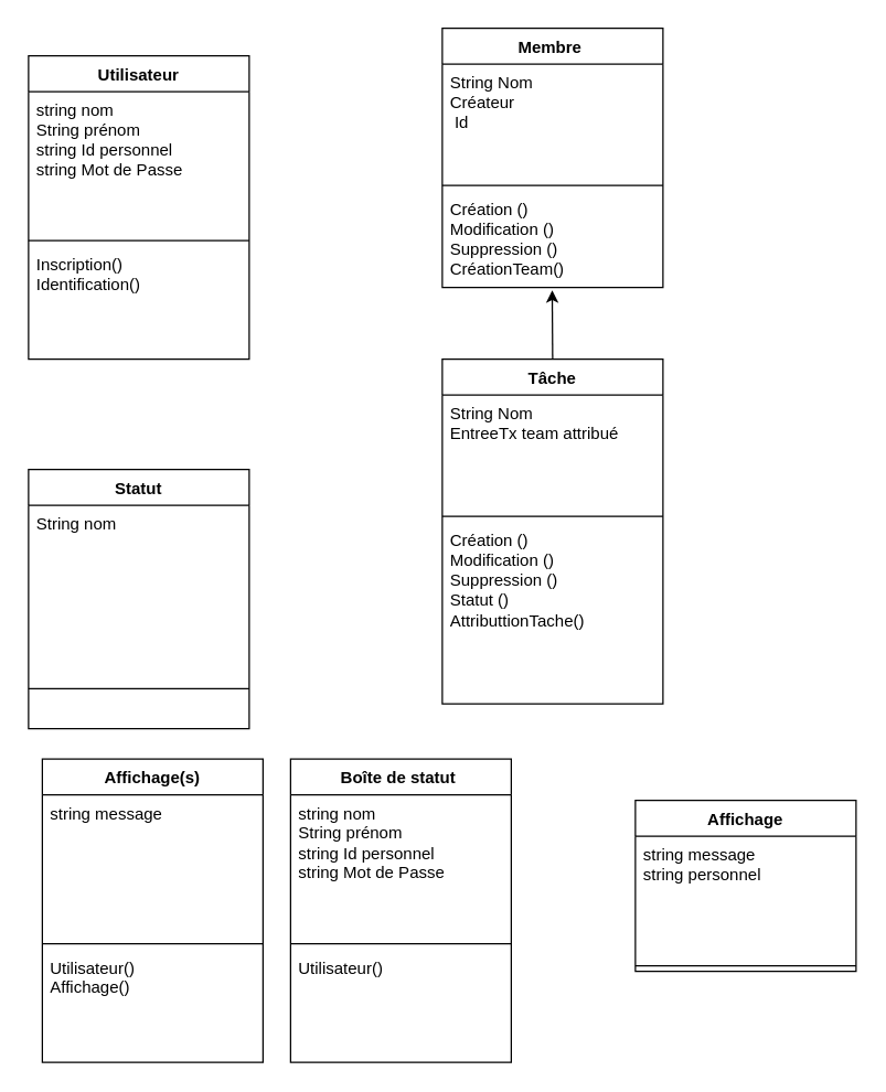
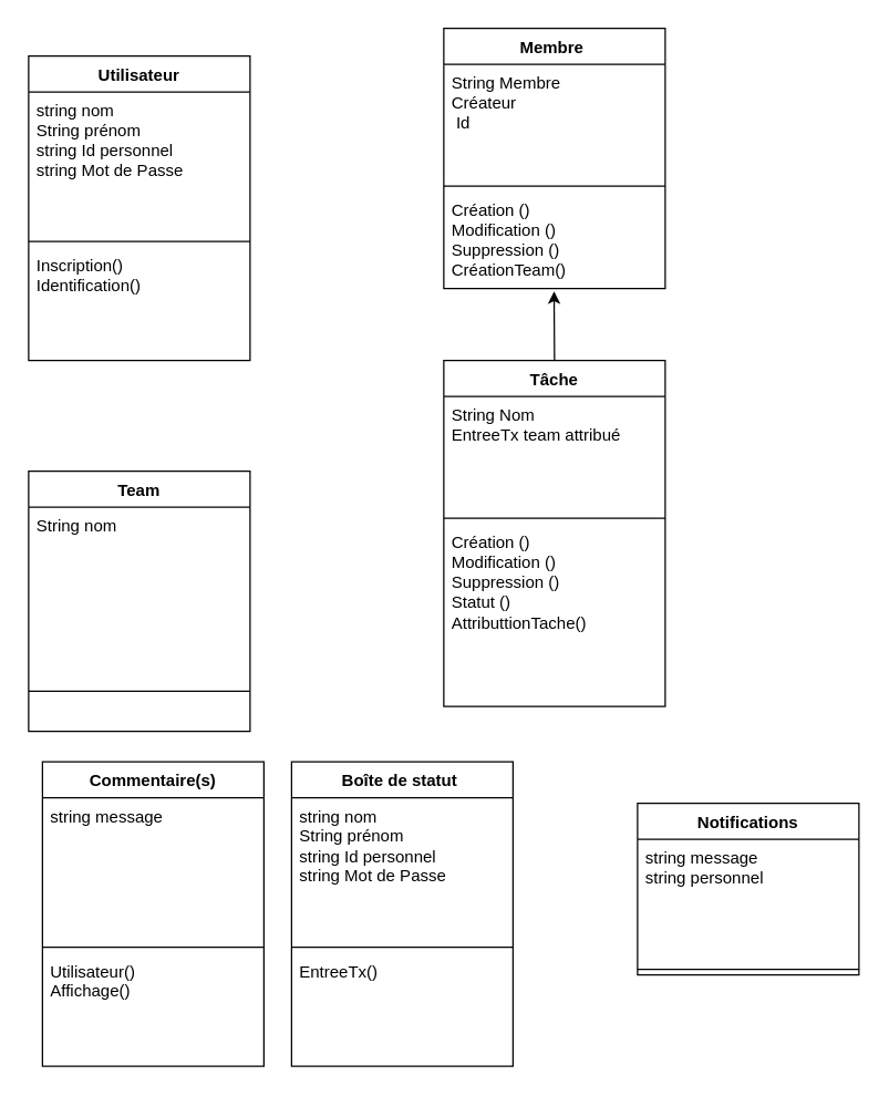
  <mxCell id="0" />
  <mxCell id="1" parent="0" />
  <mxCell id="2" value="Utilisateur" style="swimlane;fontStyle=1;align=center;verticalAlign=top;childLayout=stackLayout;horizontal=1;startSize=26;horizontalStack=0;resizeParent=1;resizeParentMax=0;resizeLast=0;collapsible=1;marginBottom=0;whiteSpace=wrap;html=1;" parent="1" vertex="1"><mxGeometry x="20" y="40" width="160" height="220" as="geometry" /></mxCell>
  <mxCell id="3" value="string nom&lt;br&gt;String prénom&lt;br&gt;string Id personnel&lt;br&gt;string Mot de Passe" style="text;strokeColor=none;fillColor=none;align=left;verticalAlign=top;spacingLeft=4;spacingRight=4;overflow=hidden;rotatable=0;points=[[0,0.5],[1,0.5]];portConstraint=eastwest;whiteSpace=wrap;html=1;" parent="2" vertex="1"><mxGeometry y="26" width="160" height="104" as="geometry" /></mxCell>
  <mxCell id="4" value="" style="line;strokeWidth=1;fillColor=none;align=left;verticalAlign=middle;spacingTop=-1;spacingLeft=3;spacingRight=3;rotatable=0;labelPosition=right;points=[];portConstraint=eastwest;strokeColor=inherit;" parent="2" vertex="1"><mxGeometry y="130" width="160" height="8" as="geometry" /></mxCell>
  <mxCell id="5" value="Inscription()&lt;br&gt;Identification()" style="text;strokeColor=none;fillColor=none;align=left;verticalAlign=top;spacingLeft=4;spacingRight=4;overflow=hidden;rotatable=0;points=[[0,0.5],[1,0.5]];portConstraint=eastwest;whiteSpace=wrap;html=1;" parent="2" vertex="1"><mxGeometry y="138" width="160" height="82" as="geometry" /></mxCell>
  <mxCell id="6" value="Membre&amp;nbsp;" style="swimlane;fontStyle=1;align=center;verticalAlign=top;childLayout=stackLayout;horizontal=1;startSize=26;horizontalStack=0;resizeParent=1;resizeParentMax=0;resizeLast=0;collapsible=1;marginBottom=0;whiteSpace=wrap;html=1;" parent="1" vertex="1"><mxGeometry x="320" y="20" width="160" height="188" as="geometry" /></mxCell>
- <mxCell id="7" value="String Nom&lt;br&gt;Créateur&amp;nbsp;&lt;br&gt;&amp;nbsp;Id&amp;nbsp;&lt;br&gt;&amp;nbsp;&lt;br&gt;&amp;nbsp;" style="text;strokeColor=none;fillColor=none;align=left;verticalAlign=top;spacingLeft=4;spacingRight=4;overflow=hidden;rotatable=0;points=[[0,0.5],[1,0.5]];portConstraint=eastwest;whiteSpace=wrap;html=1;" parent="6" vertex="1"><mxGeometry y="26" width="160" height="84" as="geometry" /></mxCell>
+ <mxCell id="7" value="String Membre&lt;br&gt;Créateur&amp;nbsp;&lt;br&gt;&amp;nbsp;Id&amp;nbsp;&lt;br&gt;&amp;nbsp;&lt;br&gt;&amp;nbsp;" style="text;strokeColor=none;fillColor=none;align=left;verticalAlign=top;spacingLeft=4;spacingRight=4;overflow=hidden;rotatable=0;points=[[0,0.5],[1,0.5]];portConstraint=eastwest;whiteSpace=wrap;html=1;" parent="6" vertex="1"><mxGeometry y="26" width="160" height="84" as="geometry" /></mxCell>
  <mxCell id="8" value="" style="line;strokeWidth=1;fillColor=none;align=left;verticalAlign=middle;spacingTop=-1;spacingLeft=3;spacingRight=3;rotatable=0;labelPosition=right;points=[];portConstraint=eastwest;strokeColor=inherit;" parent="6" vertex="1"><mxGeometry y="110" width="160" height="8" as="geometry" /></mxCell>
  <mxCell id="9" value="Création ()&lt;br&gt;Modification ()&amp;nbsp;&lt;br&gt;Suppression ()&amp;nbsp;&lt;br&gt;CréationTeam()" style="text;strokeColor=none;fillColor=none;align=left;verticalAlign=top;spacingLeft=4;spacingRight=4;overflow=hidden;rotatable=0;points=[[0,0.5],[1,0.5]];portConstraint=eastwest;whiteSpace=wrap;html=1;" parent="6" vertex="1"><mxGeometry y="118" width="160" height="70" as="geometry" /></mxCell>
  <mxCell id="10" value="Tâche" style="swimlane;fontStyle=1;align=center;verticalAlign=top;childLayout=stackLayout;horizontal=1;startSize=26;horizontalStack=0;resizeParent=1;resizeParentMax=0;resizeLast=0;collapsible=1;marginBottom=0;whiteSpace=wrap;html=1;" parent="1" vertex="1"><mxGeometry x="320" y="260" width="160" height="250" as="geometry" /></mxCell>
  <mxCell id="11" value="String Nom&lt;br&gt;EntreeTx team attribué&amp;nbsp;" style="text;strokeColor=none;fillColor=none;align=left;verticalAlign=top;spacingLeft=4;spacingRight=4;overflow=hidden;rotatable=0;points=[[0,0.5],[1,0.5]];portConstraint=eastwest;whiteSpace=wrap;html=1;" parent="10" vertex="1"><mxGeometry y="26" width="160" height="84" as="geometry" /></mxCell>
  <mxCell id="12" value="" style="line;strokeWidth=1;fillColor=none;align=left;verticalAlign=middle;spacingTop=-1;spacingLeft=3;spacingRight=3;rotatable=0;labelPosition=right;points=[];portConstraint=eastwest;strokeColor=inherit;" parent="10" vertex="1"><mxGeometry y="110" width="160" height="8" as="geometry" /></mxCell>
  <mxCell id="13" value="Création ()&lt;br&gt;Modification ()&amp;nbsp;&lt;br&gt;Suppression ()&lt;br&gt;Statut ()&amp;nbsp;&lt;br&gt;AttributtionTache()" style="text;strokeColor=none;fillColor=none;align=left;verticalAlign=top;spacingLeft=4;spacingRight=4;overflow=hidden;rotatable=0;points=[[0,0.5],[1,0.5]];portConstraint=eastwest;whiteSpace=wrap;html=1;" parent="10" vertex="1"><mxGeometry y="118" width="160" height="132" as="geometry" /></mxCell>
- <mxCell id="14" value="Statut" style="swimlane;fontStyle=1;align=center;verticalAlign=top;childLayout=stackLayout;horizontal=1;startSize=26;horizontalStack=0;resizeParent=1;resizeParentMax=0;resizeLast=0;collapsible=1;marginBottom=0;whiteSpace=wrap;html=1;" parent="1" vertex="1"><mxGeometry x="20" y="340" width="160" height="188" as="geometry" /></mxCell>
+ <mxCell id="14" value="Team" style="swimlane;fontStyle=1;align=center;verticalAlign=top;childLayout=stackLayout;horizontal=1;startSize=26;horizontalStack=0;resizeParent=1;resizeParentMax=0;resizeLast=0;collapsible=1;marginBottom=0;whiteSpace=wrap;html=1;" parent="1" vertex="1"><mxGeometry x="20" y="340" width="160" height="188" as="geometry" /></mxCell>
  <mxCell id="15" value="String nom" style="text;strokeColor=none;fillColor=none;align=left;verticalAlign=top;spacingLeft=4;spacingRight=4;overflow=hidden;rotatable=0;points=[[0,0.5],[1,0.5]];portConstraint=eastwest;whiteSpace=wrap;html=1;" parent="14" vertex="1"><mxGeometry y="26" width="160" height="104" as="geometry" /></mxCell>
  <mxCell id="16" value="" style="line;strokeWidth=1;fillColor=none;align=left;verticalAlign=middle;spacingTop=-1;spacingLeft=3;spacingRight=3;rotatable=0;labelPosition=right;points=[];portConstraint=eastwest;strokeColor=inherit;" parent="14" vertex="1"><mxGeometry y="130" width="160" height="58" as="geometry" /></mxCell>
  <mxCell id="17" value="" style="endArrow=classic;html=1;rounded=0;entryX=0.498;entryY=1.03;entryDx=0;entryDy=0;entryPerimeter=0;exitX=0.5;exitY=0;exitDx=0;exitDy=0;" parent="1" source="10" target="9" edge="1"><mxGeometry width="50" height="50" relative="1" as="geometry"><mxPoint x="180" y="460" as="sourcePoint" /><mxPoint x="230" y="410" as="targetPoint" /></mxGeometry></mxCell>
- <mxCell id="18" value="Affichage(s)" style="swimlane;fontStyle=1;align=center;verticalAlign=top;childLayout=stackLayout;horizontal=1;startSize=26;horizontalStack=0;resizeParent=1;resizeParentMax=0;resizeLast=0;collapsible=1;marginBottom=0;whiteSpace=wrap;html=1;" parent="1" vertex="1"><mxGeometry x="30" y="550" width="160" height="220" as="geometry" /></mxCell>
+ <mxCell id="18" value="Commentaire(s)" style="swimlane;fontStyle=1;align=center;verticalAlign=top;childLayout=stackLayout;horizontal=1;startSize=26;horizontalStack=0;resizeParent=1;resizeParentMax=0;resizeLast=0;collapsible=1;marginBottom=0;whiteSpace=wrap;html=1;" parent="1" vertex="1"><mxGeometry x="30" y="550" width="160" height="220" as="geometry" /></mxCell>
  <mxCell id="19" value="string message" style="text;strokeColor=none;fillColor=none;align=left;verticalAlign=top;spacingLeft=4;spacingRight=4;overflow=hidden;rotatable=0;points=[[0,0.5],[1,0.5]];portConstraint=eastwest;whiteSpace=wrap;html=1;" parent="18" vertex="1"><mxGeometry y="26" width="160" height="104" as="geometry" /></mxCell>
  <mxCell id="20" value="" style="line;strokeWidth=1;fillColor=none;align=left;verticalAlign=middle;spacingTop=-1;spacingLeft=3;spacingRight=3;rotatable=0;labelPosition=right;points=[];portConstraint=eastwest;strokeColor=inherit;" parent="18" vertex="1"><mxGeometry y="130" width="160" height="8" as="geometry" /></mxCell>
  <mxCell id="21" value="Utilisateur()&lt;br&gt;Affichage()&amp;nbsp;" style="text;strokeColor=none;fillColor=none;align=left;verticalAlign=top;spacingLeft=4;spacingRight=4;overflow=hidden;rotatable=0;points=[[0,0.5],[1,0.5]];portConstraint=eastwest;whiteSpace=wrap;html=1;" parent="18" vertex="1"><mxGeometry y="138" width="160" height="82" as="geometry" /></mxCell>
- <mxCell id="22" value="Affichage" style="swimlane;fontStyle=1;align=center;verticalAlign=top;childLayout=stackLayout;horizontal=1;startSize=26;horizontalStack=0;resizeParent=1;resizeParentMax=0;resizeLast=0;collapsible=1;marginBottom=0;whiteSpace=wrap;html=1;" parent="1" vertex="1"><mxGeometry x="460" y="580" width="160" height="124" as="geometry" /></mxCell>
+ <mxCell id="22" value="Notifications" style="swimlane;fontStyle=1;align=center;verticalAlign=top;childLayout=stackLayout;horizontal=1;startSize=26;horizontalStack=0;resizeParent=1;resizeParentMax=0;resizeLast=0;collapsible=1;marginBottom=0;whiteSpace=wrap;html=1;" parent="1" vertex="1"><mxGeometry x="460" y="580" width="160" height="124" as="geometry" /></mxCell>
  <mxCell id="23" value="string message&lt;br&gt;string personnel" style="text;strokeColor=none;fillColor=none;align=left;verticalAlign=top;spacingLeft=4;spacingRight=4;overflow=hidden;rotatable=0;points=[[0,0.5],[1,0.5]];portConstraint=eastwest;whiteSpace=wrap;html=1;" parent="22" vertex="1"><mxGeometry y="26" width="160" height="90" as="geometry" /></mxCell>
  <mxCell id="24" value="" style="line;strokeWidth=1;fillColor=none;align=left;verticalAlign=middle;spacingTop=-1;spacingLeft=3;spacingRight=3;rotatable=0;labelPosition=right;points=[];portConstraint=eastwest;strokeColor=inherit;" parent="22" vertex="1"><mxGeometry y="116" width="160" height="8" as="geometry" /></mxCell>
  <mxCell id="25" value="Boîte de statut&amp;nbsp;" style="swimlane;fontStyle=1;align=center;verticalAlign=top;childLayout=stackLayout;horizontal=1;startSize=26;horizontalStack=0;resizeParent=1;resizeParentMax=0;resizeLast=0;collapsible=1;marginBottom=0;whiteSpace=wrap;html=1;" parent="1" vertex="1"><mxGeometry x="210" y="550" width="160" height="220" as="geometry" /></mxCell>
  <mxCell id="26" value="string nom&lt;br&gt;String prénom&lt;br&gt;string Id personnel&lt;br&gt;string Mot de Passe" style="text;strokeColor=none;fillColor=none;align=left;verticalAlign=top;spacingLeft=4;spacingRight=4;overflow=hidden;rotatable=0;points=[[0,0.5],[1,0.5]];portConstraint=eastwest;whiteSpace=wrap;html=1;" parent="25" vertex="1"><mxGeometry y="26" width="160" height="104" as="geometry" /></mxCell>
  <mxCell id="27" value="" style="line;strokeWidth=1;fillColor=none;align=left;verticalAlign=middle;spacingTop=-1;spacingLeft=3;spacingRight=3;rotatable=0;labelPosition=right;points=[];portConstraint=eastwest;strokeColor=inherit;" parent="25" vertex="1"><mxGeometry y="130" width="160" height="8" as="geometry" /></mxCell>
- <mxCell id="28" value="Utilisateur()" style="text;strokeColor=none;fillColor=none;align=left;verticalAlign=top;spacingLeft=4;spacingRight=4;overflow=hidden;rotatable=0;points=[[0,0.5],[1,0.5]];portConstraint=eastwest;whiteSpace=wrap;html=1;" parent="25" vertex="1"><mxGeometry y="138" width="160" height="82" as="geometry" /></mxCell>
+ <mxCell id="28" value="EntreeTx()" style="text;strokeColor=none;fillColor=none;align=left;verticalAlign=top;spacingLeft=4;spacingRight=4;overflow=hidden;rotatable=0;points=[[0,0.5],[1,0.5]];portConstraint=eastwest;whiteSpace=wrap;html=1;" parent="25" vertex="1"><mxGeometry y="138" width="160" height="82" as="geometry" /></mxCell>
